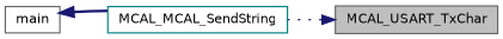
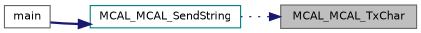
  digraph {
    rankdir=RL
    node [color=gray40 fillcolor=white fontname=Helvetica fontsize=10 shape=record style=filled]
    edge [color=midnightblue dir=back fontname=Helvetica fontsize=10 labelfontname=Helvetica labelfontsize=10]
-   n1 [fillcolor=grey75 fontcolor=black height=0.2 label=MCAL_USART_TxChar width=0.4]
+   n1 [fillcolor=grey75 fontcolor=black height=0.2 label=MCAL_MCAL_TxChar width=0.4]
    n2 [color=teal height=0.2 label=MCAL_MCAL_SendString width=0.4]
    n3 [height=0.2 label=main width=0.4]
    n1 -> n2 [style=dotted]
-   n3 -> n2 [style=bold]
+   n2 -> n3 [style=bold]
  }
